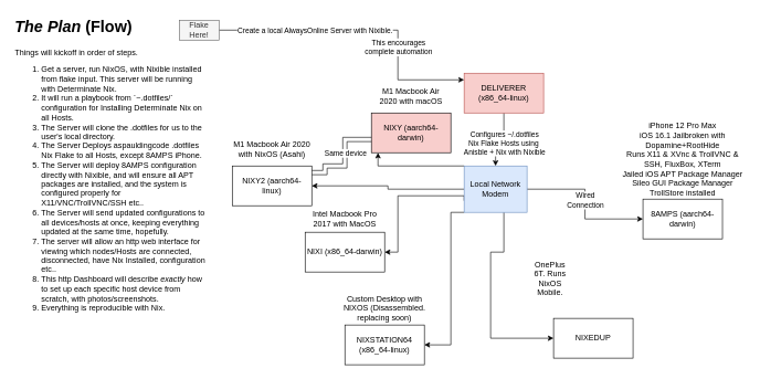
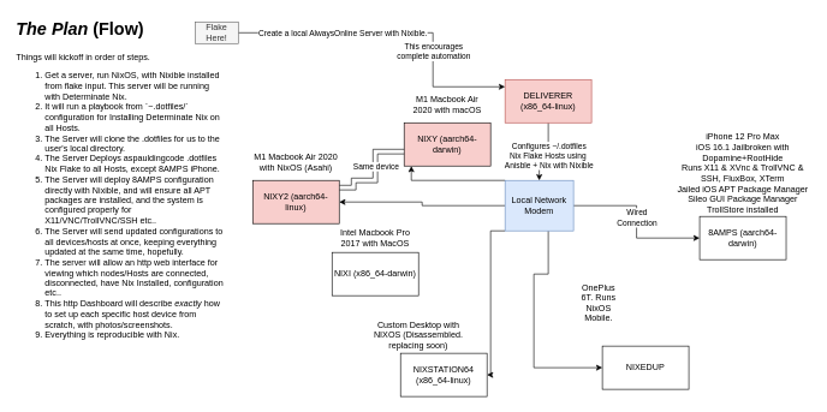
  <mxCell id="0" />
  <mxCell id="1" parent="0" />
  <mxCell id="2" style="edgeStyle=orthogonalEdgeStyle;rounded=0;orthogonalLoop=1;jettySize=auto;html=1;" parent="1" source="4" target="12" edge="1"><mxGeometry relative="1" as="geometry" /></mxCell>
  <mxCell id="3" value="Configures ~/.dotfiles&lt;div&gt;Nix Flake Hosts using&amp;nbsp;&lt;/div&gt;&lt;div&gt;Anisble + Nix with Nixible&lt;/div&gt;" style="edgeLabel;html=1;align=center;verticalAlign=middle;resizable=0;points=[];" parent="2" vertex="1" connectable="0"><mxGeometry x="-0.25" y="3" relative="1" as="geometry"><mxPoint x="-3" y="10" as="offset" /></mxGeometry></mxCell>
  <mxCell id="4" value="DELIVERER (x86_64-linux)" style="rounded=0;whiteSpace=wrap;html=1;fillColor=#f8cecc;strokeColor=#b85450;" parent="1" vertex="1"><mxGeometry x="700" y="110" width="120" height="60" as="geometry" /></mxCell>
  <mxCell id="5" value="" style="edgeStyle=orthogonalEdgeStyle;rounded=0;orthogonalLoop=1;jettySize=auto;html=1;" parent="1" source="12" target="13" edge="1"><mxGeometry relative="1" as="geometry" /></mxCell>
  <mxCell id="6" value="Wired&lt;div&gt;Connection&lt;/div&gt;" style="edgeLabel;html=1;align=center;verticalAlign=middle;resizable=0;points=[];" parent="5" vertex="1" connectable="0"><mxGeometry x="-0.15" y="-1" relative="1" as="geometry"><mxPoint x="1" y="10" as="offset" /></mxGeometry></mxCell>
  <mxCell id="7" value="" style="edgeStyle=orthogonalEdgeStyle;rounded=0;orthogonalLoop=1;jettySize=auto;html=1;" parent="1" source="12" target="14" edge="1"><mxGeometry relative="1" as="geometry"><Array as="points"><mxPoint x="570" y="250" /></Array></mxGeometry></mxCell>
- <mxCell id="8" style="edgeStyle=orthogonalEdgeStyle;rounded=0;orthogonalLoop=1;jettySize=auto;html=1;exitX=0;exitY=0.75;exitDx=0;exitDy=0;entryX=1;entryY=0.5;entryDx=0;entryDy=0;" parent="1" source="12" target="18" edge="1"><mxGeometry relative="1" as="geometry"><Array as="points"><mxPoint x="600" y="295" /><mxPoint x="600" y="380" /></Array></mxGeometry></mxCell>
  <mxCell id="9" style="edgeStyle=orthogonalEdgeStyle;rounded=0;orthogonalLoop=1;jettySize=auto;html=1;exitX=0;exitY=1;exitDx=0;exitDy=0;entryX=1;entryY=0.5;entryDx=0;entryDy=0;" parent="1" source="12" target="19" edge="1"><mxGeometry relative="1" as="geometry"><Array as="points"><mxPoint x="700" y="320" /><mxPoint x="680" y="320" /><mxPoint x="680" y="520" /></Array></mxGeometry></mxCell>
  <mxCell id="10" style="edgeStyle=orthogonalEdgeStyle;rounded=0;orthogonalLoop=1;jettySize=auto;html=1;" parent="1" source="12" target="20" edge="1"><mxGeometry relative="1" as="geometry"><Array as="points"><mxPoint x="760" y="380" /><mxPoint x="740" y="380" /><mxPoint x="740" y="510" /></Array></mxGeometry></mxCell>
  <mxCell id="11" style="edgeStyle=orthogonalEdgeStyle;rounded=0;orthogonalLoop=1;jettySize=auto;html=1;exitX=0;exitY=0.5;exitDx=0;exitDy=0;entryX=1;entryY=0.5;entryDx=0;entryDy=0;" parent="1" source="12" target="17" edge="1"><mxGeometry relative="1" as="geometry" /></mxCell>
  <mxCell id="12" value="Local Network Modem" style="rounded=0;whiteSpace=wrap;html=1;fillColor=#dae8fc;strokeColor=#6c8ebf;" parent="1" vertex="1"><mxGeometry x="700" y="250" width="95" height="70" as="geometry" /></mxCell>
  <mxCell id="13" value="8AMPS (aarch64-darwin)" style="rounded=0;whiteSpace=wrap;html=1;" parent="1" vertex="1"><mxGeometry x="970" y="300" width="120" height="60" as="geometry" /></mxCell>
  <mxCell id="14" value="NIXY (aarch64-darwin)" style="rounded=0;whiteSpace=wrap;html=1;fillColor=#f8cecc;" parent="1" vertex="1"><mxGeometry x="560" y="170" width="120" height="60" as="geometry" /></mxCell>
  <mxCell id="15" style="edgeStyle=orthogonalEdgeStyle;rounded=0;orthogonalLoop=1;jettySize=auto;html=1;exitX=1;exitY=0;exitDx=0;exitDy=0;shape=link;width=6.4;" parent="1" edge="1"><mxGeometry relative="1" as="geometry"><mxPoint y="260" as="sourcePoint" x="470" /><mxPoint x="560" y="210" as="targetPoint" /><Array as="points"><mxPoint x="490" y="260" /><mxPoint x="490" y="250" /><mxPoint x="520" y="250" /><mxPoint x="520" y="210" /></Array></mxGeometry></mxCell>
  <mxCell id="16" value="Same device" style="edgeLabel;html=1;align=center;verticalAlign=middle;resizable=0;points=[];" parent="15" vertex="1" connectable="0"><mxGeometry x="0.057" y="-1" relative="1" as="geometry"><mxPoint x="-1" y="-6" as="offset" /></mxGeometry></mxCell>
- <mxCell id="17" value="NIXY2 (aarch64-linux)" style="rounded=0;whiteSpace=wrap;html=1;" parent="1" vertex="1"><mxGeometry x="350" y="250" width="120" height="60" as="geometry" /></mxCell>
+ <mxCell id="17" value="NIXY2 (aarch64-linux)" style="rounded=0;whiteSpace=wrap;html=1;fillColor=#f8cecc;" parent="1" vertex="1"><mxGeometry x="350" y="250" width="120" height="60" as="geometry" /></mxCell>
  <mxCell id="18" value="NIXI (x86_64-darwin)" style="rounded=0;whiteSpace=wrap;html=1;" parent="1" vertex="1"><mxGeometry x="460" y="350" width="120" height="60" as="geometry" /></mxCell>
- <mxCell id="19" value="NIXSTATION64 (x86_64-linux)" style="rounded=0;whiteSpace=wrap;html=1;" parent="1" vertex="1"><mxGeometry x="520" y="490" width="120" height="60" as="geometry" /></mxCell>
+ <mxCell id="19" value="NIXSTATION64 (x86_64-linux)" style="rounded=0;whiteSpace=wrap;html=1;" parent="1" vertex="1"><mxGeometry x="555" y="490" width="120" height="60" as="geometry" /></mxCell>
  <mxCell id="20" value="NIXEDUP" style="rounded=0;whiteSpace=wrap;html=1;" parent="1" vertex="1"><mxGeometry x="835" y="480" width="120" height="60" as="geometry" /></mxCell>
  <mxCell id="21" style="edgeStyle=orthogonalEdgeStyle;rounded=0;orthogonalLoop=1;jettySize=auto;html=1;" parent="1" source="24" target="4" edge="1"><mxGeometry relative="1" as="geometry"><Array as="points"><mxPoint x="600" y="45" /><mxPoint x="600" y="120" /></Array></mxGeometry></mxCell>
  <mxCell id="22" value="Create a local AlwaysOnline Server with Nixible." style="edgeLabel;html=1;align=center;verticalAlign=middle;resizable=0;points=[];" parent="21" vertex="1" connectable="0"><mxGeometry x="-0.582" relative="1" as="geometry"><mxPoint x="51" as="offset" /></mxGeometry></mxCell>
  <mxCell id="23" value="This encourages&lt;div&gt;complete automation&lt;/div&gt;" style="edgeLabel;html=1;align=center;verticalAlign=middle;resizable=0;points=[];" parent="21" vertex="1" connectable="0"><mxGeometry x="0.45" y="-1" relative="1" as="geometry"><mxPoint x="1" y="-28" as="offset" /></mxGeometry></mxCell>
  <mxCell id="24" value="Flake Here!" style="text;html=1;align=center;verticalAlign=middle;whiteSpace=wrap;rounded=0;fillColor=#f5f5f5;strokeColor=#666666;fontColor=#333333;" parent="1" vertex="1"><mxGeometry x="270" y="30" width="60" height="30" as="geometry" /></mxCell>
  <mxCell id="25" value="iPhone 12 Pro Max&lt;div&gt;iOS 16.1 Jailbroken with Dopamine+RootHide&lt;div&gt;Runs X11 &amp;amp; XVnc &amp;amp; TrollVNC &amp;amp; SSH, FluxBox, XTerm&lt;/div&gt;&lt;/div&gt;&lt;div&gt;Jailed iOS APT Package Manager&lt;/div&gt;&lt;div&gt;Sileo GUI Package Manager&lt;/div&gt;&lt;div&gt;TrollStore installed&lt;/div&gt;" style="text;html=1;align=center;verticalAlign=middle;whiteSpace=wrap;rounded=0;" parent="1" vertex="1"><mxGeometry x="935" y="190" width="190" height="100" as="geometry" /></mxCell>
  <mxCell id="26" value="OnePlus 6T. Runs NixOS Mobile." style="text;html=1;align=center;verticalAlign=middle;whiteSpace=wrap;rounded=0;" parent="1" vertex="1"><mxGeometry x="800" y="405" width="60" height="30" as="geometry" /></mxCell>
  <mxCell id="27" value="M1 Macbook Air 2020 with macOS" style="text;html=1;align=center;verticalAlign=middle;whiteSpace=wrap;rounded=0;" parent="1" vertex="1"><mxGeometry x="570" y="130" width="100" height="30" as="geometry" /></mxCell>
  <mxCell id="28" value="M1 Macbook Air 2020 with NixOS (Asahi)" style="text;html=1;align=center;verticalAlign=middle;whiteSpace=wrap;rounded=0;" parent="1" vertex="1"><mxGeometry x="345" y="210" width="130" height="30" as="geometry" /></mxCell>
  <mxCell id="29" value="Intel Macbook Pro 2017 with MacOS" style="text;html=1;align=center;verticalAlign=middle;whiteSpace=wrap;rounded=0;" parent="1" vertex="1"><mxGeometry y="315" width="100" height="30" as="geometry" x="470" /></mxCell>
  <mxCell id="30" value="Custom Desktop with NIXOS (Disassembled. replacing soon)" style="text;html=1;align=center;verticalAlign=middle;whiteSpace=wrap;rounded=0;" parent="1" vertex="1"><mxGeometry x="510" y="450" width="140" height="30" as="geometry" /></mxCell>
  <mxCell id="31" value="&lt;h1 style=&quot;margin-top: 0px;&quot;&gt;&lt;i&gt;The Plan&lt;/i&gt; (Flow)&lt;/h1&gt;&lt;p&gt;Things will kickoff in order of steps.&lt;/p&gt;&lt;p&gt;&lt;/p&gt;&lt;ol&gt;&lt;li&gt;Get a server, run NixOS, with Nixible installed from flake input. This server will be running with Determinate Nix.&lt;br&gt;&lt;/li&gt;&lt;li&gt;It will run a playbook from `~.dotfiles/` configuration for Installing Determinate Nix on all Hosts.&lt;/li&gt;&lt;li&gt;The Server will clone the .dotfiles for us to the user's local directory.&lt;/li&gt;&lt;li&gt;The Server Deploys aspauldingcode .dotfiles Nix Flake to all Hosts, except 8AMPS iPhone.&lt;/li&gt;&lt;li&gt;The Server will deploy 8AMPS configuration directly with Nixible, and will ensure all APT packages are installed, and the system is configured properly for X11/VNC/TrollVNC/SSH etc..&lt;/li&gt;&lt;li&gt;The Server will send updated configurations to all devices/hosts at once, keeping everything updated at the same time, hopefully.&lt;/li&gt;&lt;li&gt;The server will allow an http web interface for viewing which nodes/Hosts are connected, disconnected, have Nix Installed, configuration etc..&lt;/li&gt;&lt;li&gt;This http Dashboard will describe &lt;i&gt;exactly&lt;/i&gt;&amp;nbsp;how to set up each specific host device from scratch, with photos/screenshots.&lt;/li&gt;&lt;li&gt;Everything is reproducible with Nix.&lt;/li&gt;&lt;/ol&gt;&lt;p&gt;&lt;/p&gt;" style="text;html=1;whiteSpace=wrap;overflow=hidden;rounded=0;" parent="1" vertex="1"><mxGeometry x="20" y="20" width="290" height="485" as="geometry" /></mxCell>
